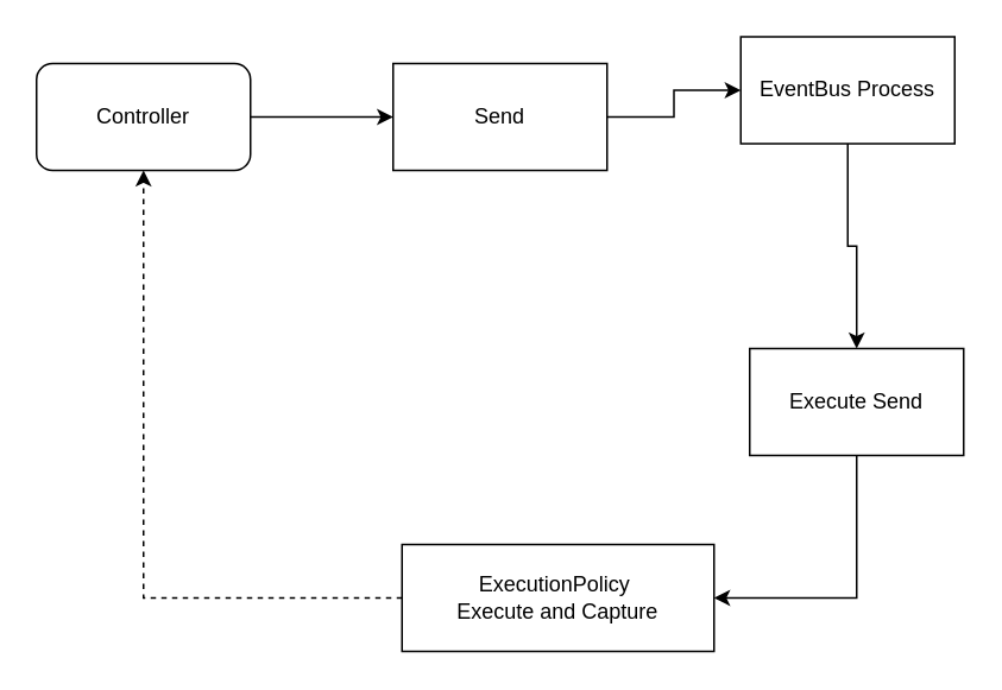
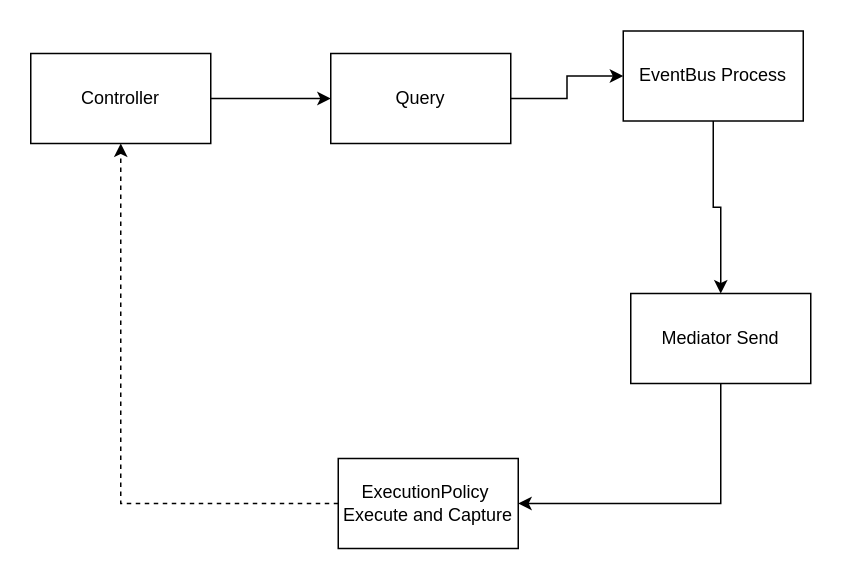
  <mxCell id="0" />
  <mxCell id="1" parent="0" />
  <mxCell id="2" value="" style="edgeStyle=orthogonalEdgeStyle;rounded=0;orthogonalLoop=1;jettySize=auto;html=1;" edge="1" parent="1" source="3" target="5"><mxGeometry relative="1" as="geometry" /></mxCell>
- <mxCell id="3" value="Controller" style="whiteSpace=wrap;html=1;rounded=1;" vertex="1" parent="1"><mxGeometry x="20" y="35" width="120" height="60" as="geometry" /></mxCell>
+ <mxCell id="3" value="Controller" style="rounded=0;whiteSpace=wrap;html=1;" vertex="1" parent="1"><mxGeometry x="20" y="35" width="120" height="60" as="geometry" /></mxCell>
  <mxCell id="4" value="" style="edgeStyle=orthogonalEdgeStyle;rounded=0;orthogonalLoop=1;jettySize=auto;html=1;" edge="1" parent="1" source="5" target="7"><mxGeometry relative="1" as="geometry" /></mxCell>
- <mxCell id="5" value="Send" style="rounded=0;whiteSpace=wrap;html=1;" vertex="1" parent="1"><mxGeometry x="220" y="35" width="120" height="60" as="geometry" /></mxCell>
+ <mxCell id="5" value="Query" style="rounded=0;whiteSpace=wrap;html=1;" vertex="1" parent="1"><mxGeometry x="220" y="35" width="120" height="60" as="geometry" /></mxCell>
  <mxCell id="6" value="" style="edgeStyle=orthogonalEdgeStyle;rounded=0;orthogonalLoop=1;jettySize=auto;html=1;" edge="1" parent="1" source="7" target="9"><mxGeometry relative="1" as="geometry" /></mxCell>
  <mxCell id="7" value="EventBus Process" style="rounded=0;whiteSpace=wrap;html=1;" vertex="1" parent="1"><mxGeometry x="415" y="20" width="120" height="60" as="geometry" /></mxCell>
  <mxCell id="8" value="" style="edgeStyle=orthogonalEdgeStyle;rounded=0;orthogonalLoop=1;jettySize=auto;html=1;entryX=1;entryY=0.5;entryDx=0;entryDy=0;exitX=0.5;exitY=1;exitDx=0;exitDy=0;" edge="1" parent="1" source="9" target="11"><mxGeometry relative="1" as="geometry" /></mxCell>
- <mxCell id="9" value="Execute Send" style="rounded=0;whiteSpace=wrap;html=1;" vertex="1" parent="1"><mxGeometry x="420" y="195" width="120" height="60" as="geometry" /></mxCell>
+ <mxCell id="9" value="Mediator Send" style="rounded=0;whiteSpace=wrap;html=1;" vertex="1" parent="1"><mxGeometry x="420" y="195" width="120" height="60" as="geometry" /></mxCell>
  <mxCell id="10" value="" style="edgeStyle=orthogonalEdgeStyle;rounded=0;orthogonalLoop=1;jettySize=auto;html=1;entryX=0.5;entryY=1;entryDx=0;entryDy=0;dashed=1;" edge="1" parent="1" source="11" target="3"><mxGeometry relative="1" as="geometry"><mxPoint x="340" y="345" as="targetPoint" /></mxGeometry></mxCell>
- <mxCell id="11" value="ExecutionPolicy&amp;nbsp;&lt;br&gt;Execute and Capture" style="rounded=0;whiteSpace=wrap;html=1;" vertex="1" parent="1"><mxGeometry x="225" y="305" width="175" height="60" as="geometry" /></mxCell>
+ <mxCell id="11" value="ExecutionPolicy&amp;nbsp;&lt;br&gt;Execute and Capture" style="rounded=0;whiteSpace=wrap;html=1;" vertex="1" parent="1"><mxGeometry x="225" y="305" width="120" height="60" as="geometry" /></mxCell>
